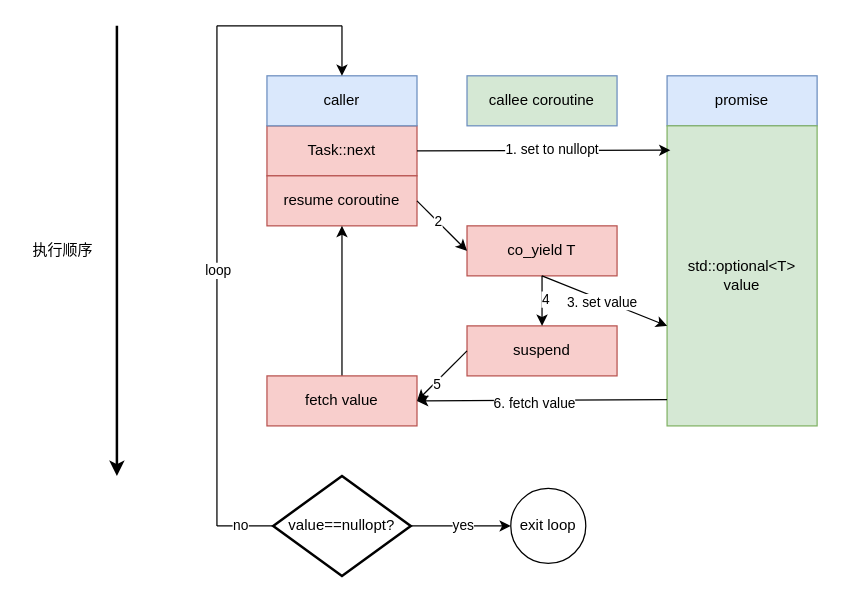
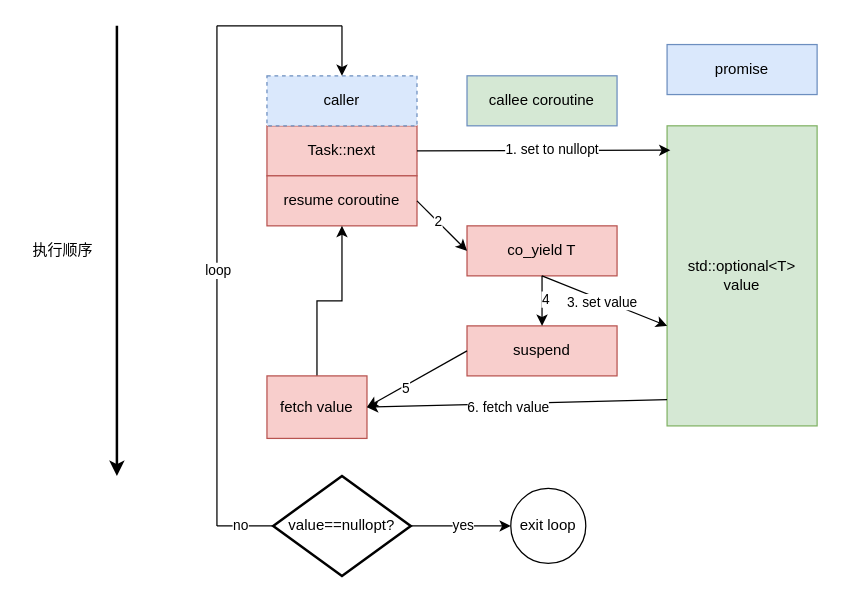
  <mxCell id="0" />
  <mxCell id="1" parent="0" />
- <mxCell id="2" value="promise" style="rounded=0;whiteSpace=wrap;html=1;fillColor=#dae8fc;strokeColor=#6c8ebf;" vertex="1" parent="1"><mxGeometry x="533" width="120" height="40" as="geometry" y="60" /></mxCell>
+ <mxCell id="2" value="promise" style="rounded=0;whiteSpace=wrap;html=1;fillColor=#dae8fc;strokeColor=#6c8ebf;" vertex="1" parent="1"><mxGeometry x="533" y="35" width="120" height="40" as="geometry" /></mxCell>
  <mxCell id="3" value="std::optional&amp;lt;T&amp;gt; value" style="rounded=0;whiteSpace=wrap;html=1;fillColor=#d5e8d4;strokeColor=#82b366;" vertex="1" parent="1"><mxGeometry x="533" y="100" width="120" height="240" as="geometry" /></mxCell>
  <mxCell id="4" value="Task::next" style="rounded=0;whiteSpace=wrap;html=1;fillColor=#f8cecc;strokeColor=#b85450;" vertex="1" parent="1"><mxGeometry x="213" y="100" width="120" height="40" as="geometry" /></mxCell>
- <mxCell id="5" value="caller" style="rounded=0;whiteSpace=wrap;html=1;fillColor=#dae8fc;strokeColor=#6c8ebf;" vertex="1" parent="1"><mxGeometry x="213" width="120" height="40" as="geometry" y="60" /></mxCell>
+ <mxCell id="5" value="caller" style="rounded=0;whiteSpace=wrap;html=1;fillColor=#dae8fc;strokeColor=#6c8ebf;dashed=1;" vertex="1" parent="1"><mxGeometry x="213" width="120" height="40" as="geometry" y="60" /></mxCell>
  <mxCell id="6" value="callee coroutine" style="rounded=0;whiteSpace=wrap;html=1;fillColor=#d5e8d4;strokeColor=#6c8ebf;" vertex="1" parent="1"><mxGeometry x="373" width="120" height="40" as="geometry" y="60" /></mxCell>
  <mxCell id="7" value="co_yield T" style="rounded=0;whiteSpace=wrap;html=1;fillColor=#f8cecc;strokeColor=#b85450;" vertex="1" parent="1"><mxGeometry x="373" y="180" width="120" height="40" as="geometry" /></mxCell>
  <mxCell id="8" value="" style="endArrow=classic;html=1;rounded=0;exitX=1;exitY=0.5;exitDx=0;exitDy=0;entryX=0.022;entryY=0.081;entryDx=0;entryDy=0;entryPerimeter=0;" edge="1" parent="1" source="4" target="3"><mxGeometry width="50" height="50" relative="1" as="geometry"><mxPoint x="373" y="280" as="sourcePoint" /><mxPoint x="423" y="230" as="targetPoint" /></mxGeometry></mxCell>
  <mxCell id="9" value="1. set to nullopt" style="edgeLabel;html=1;align=center;verticalAlign=middle;resizable=0;points=[];" vertex="1" connectable="0" parent="8"><mxGeometry x="0.07" y="1" relative="1" as="geometry"><mxPoint as="offset" /></mxGeometry></mxCell>
  <mxCell id="10" value="resume coroutine" style="rounded=0;whiteSpace=wrap;html=1;fillColor=#f8cecc;strokeColor=#b85450;" vertex="1" parent="1"><mxGeometry x="213" y="140" width="120" height="40" as="geometry" /></mxCell>
  <mxCell id="11" value="" style="endArrow=classic;html=1;rounded=0;exitX=1;exitY=0.5;exitDx=0;exitDy=0;entryX=0;entryY=0.5;entryDx=0;entryDy=0;" edge="1" parent="1" source="10" target="7"><mxGeometry width="50" height="50" relative="1" as="geometry"><mxPoint x="373" y="280" as="sourcePoint" /><mxPoint x="423" y="230" as="targetPoint" /></mxGeometry></mxCell>
  <mxCell id="12" value="2" style="edgeLabel;html=1;align=center;verticalAlign=middle;resizable=0;points=[];" vertex="1" connectable="0" parent="11"><mxGeometry x="-0.2" relative="1" as="geometry"><mxPoint as="offset" /></mxGeometry></mxCell>
  <mxCell id="13" value="" style="endArrow=classic;html=1;rounded=0;exitX=0.5;exitY=1;exitDx=0;exitDy=0;entryX=0.001;entryY=0.667;entryDx=0;entryDy=0;entryPerimeter=0;" edge="1" parent="1" source="7" target="3"><mxGeometry width="50" height="50" relative="1" as="geometry"><mxPoint x="373" y="280" as="sourcePoint" /><mxPoint x="443" y="300" as="targetPoint" /></mxGeometry></mxCell>
  <mxCell id="14" value="3. set value" style="edgeLabel;html=1;align=center;verticalAlign=middle;resizable=0;points=[];" vertex="1" connectable="0" parent="13"><mxGeometry x="-0.048" y="-2" relative="1" as="geometry"><mxPoint x="1" as="offset" /></mxGeometry></mxCell>
  <mxCell id="15" value="suspend" style="rounded=0;whiteSpace=wrap;html=1;fillColor=#f8cecc;strokeColor=#b85450;" vertex="1" parent="1"><mxGeometry x="373" y="260" width="120" height="40" as="geometry" /></mxCell>
  <mxCell id="16" value="" style="endArrow=classic;html=1;rounded=0;entryX=0.5;entryY=0;entryDx=0;entryDy=0;exitX=0.5;exitY=1;exitDx=0;exitDy=0;" edge="1" parent="1" source="7" target="15"><mxGeometry width="50" height="50" relative="1" as="geometry"><mxPoint x="533" y="261" as="sourcePoint" /><mxPoint x="423" y="250" as="targetPoint" /></mxGeometry></mxCell>
  <mxCell id="17" value="4" style="edgeLabel;html=1;align=center;verticalAlign=middle;resizable=0;points=[];" vertex="1" connectable="0" parent="16"><mxGeometry x="-0.086" y="2" relative="1" as="geometry"><mxPoint as="offset" /></mxGeometry></mxCell>
  <mxCell id="18" value="" style="edgeStyle=orthogonalEdgeStyle;rounded=0;orthogonalLoop=1;jettySize=auto;html=1;" edge="1" parent="1" source="19" target="10"><mxGeometry relative="1" as="geometry" /></mxCell>
- <mxCell id="19" value="fetch value" style="rounded=0;whiteSpace=wrap;html=1;fillColor=#f8cecc;strokeColor=#b85450;" vertex="1" parent="1"><mxGeometry x="213" y="300" width="120" height="40" as="geometry" /></mxCell>
+ <mxCell id="19" value="fetch value" style="rounded=0;whiteSpace=wrap;html=1;fillColor=#f8cecc;strokeColor=#b85450;" vertex="1" parent="1"><mxGeometry x="213" y="300" width="80" height="50" as="geometry" /></mxCell>
  <mxCell id="20" value="" style="endArrow=classic;html=1;rounded=0;exitX=0;exitY=0.5;exitDx=0;exitDy=0;entryX=1;entryY=0.5;entryDx=0;entryDy=0;" edge="1" parent="1" source="15" target="19"><mxGeometry width="50" height="50" relative="1" as="geometry"><mxPoint x="323" y="290" as="sourcePoint" /><mxPoint x="373" y="240" as="targetPoint" /></mxGeometry></mxCell>
  <mxCell id="21" value="5" style="edgeLabel;html=1;align=center;verticalAlign=middle;resizable=0;points=[];" vertex="1" connectable="0" parent="20"><mxGeometry x="0.25" y="1" relative="1" as="geometry"><mxPoint y="1" as="offset" /></mxGeometry></mxCell>
  <mxCell id="22" value="" style="endArrow=classic;html=1;rounded=0;entryX=1;entryY=0.5;entryDx=0;entryDy=0;" edge="1" parent="1" target="19"><mxGeometry width="50" height="50" relative="1" as="geometry"><mxPoint x="533" y="319" as="sourcePoint" /><mxPoint x="373" y="240" as="targetPoint" /></mxGeometry></mxCell>
  <mxCell id="23" value="6. fetch value" style="edgeLabel;html=1;align=center;verticalAlign=middle;resizable=0;points=[];" vertex="1" connectable="0" parent="22"><mxGeometry x="0.069" y="2" relative="1" as="geometry"><mxPoint as="offset" /></mxGeometry></mxCell>
  <mxCell id="24" value="" style="endArrow=none;html=1;rounded=0;" edge="1" parent="1"><mxGeometry width="50" height="50" relative="1" as="geometry"><mxPoint x="173" y="420" as="sourcePoint" /><mxPoint x="173" y="20" as="targetPoint" /></mxGeometry></mxCell>
  <mxCell id="25" value="loop" style="edgeLabel;html=1;align=center;verticalAlign=middle;resizable=0;points=[];" vertex="1" connectable="0" parent="24"><mxGeometry x="0.027" relative="1" as="geometry"><mxPoint as="offset" /></mxGeometry></mxCell>
  <mxCell id="26" value="" style="endArrow=none;html=1;rounded=0;" edge="1" parent="1"><mxGeometry width="50" height="50" relative="1" as="geometry"><mxPoint x="173" y="20" as="sourcePoint" /><mxPoint x="273" y="20" as="targetPoint" /></mxGeometry></mxCell>
  <mxCell id="27" value="" style="endArrow=classic;html=1;rounded=0;entryX=0.5;entryY=0;entryDx=0;entryDy=0;" edge="1" parent="1" target="5"><mxGeometry width="50" height="50" relative="1" as="geometry"><mxPoint x="273" y="20" as="sourcePoint" /><mxPoint x="363" y="140" as="targetPoint" /></mxGeometry></mxCell>
  <mxCell id="28" value="" style="endArrow=classic;html=1;rounded=0;strokeWidth=2;" edge="1" parent="1"><mxGeometry width="50" height="50" relative="1" as="geometry"><mxPoint x="93" y="20" as="sourcePoint" /><mxPoint x="93" y="380" as="targetPoint" /></mxGeometry></mxCell>
  <mxCell id="29" value="执行顺序" style="text;html=1;align=center;verticalAlign=middle;whiteSpace=wrap;rounded=0;" vertex="1" parent="1"><mxGeometry x="20" y="185" width="60" height="30" as="geometry" /></mxCell>
  <mxCell id="30" value="" style="edgeStyle=orthogonalEdgeStyle;rounded=0;orthogonalLoop=1;jettySize=auto;html=1;" edge="1" parent="1" source="32" target="35"><mxGeometry relative="1" as="geometry" /></mxCell>
  <mxCell id="31" value="yes" style="edgeLabel;html=1;align=center;verticalAlign=middle;resizable=0;points=[];" vertex="1" connectable="0" parent="30"><mxGeometry x="0.022" y="1" relative="1" as="geometry"><mxPoint as="offset" /></mxGeometry></mxCell>
  <mxCell id="32" value="value==nullopt?" style="strokeWidth=2;html=1;shape=mxgraph.flowchart.decision;whiteSpace=wrap;" vertex="1" parent="1"><mxGeometry x="218" y="380" width="110" height="80" as="geometry" /></mxCell>
  <mxCell id="33" value="" style="endArrow=none;html=1;rounded=0;entryX=0;entryY=0.5;entryDx=0;entryDy=0;entryPerimeter=0;" edge="1" parent="1" target="32"><mxGeometry width="50" height="50" relative="1" as="geometry"><mxPoint x="173" y="420" as="sourcePoint" /><mxPoint x="403" y="280" as="targetPoint" /></mxGeometry></mxCell>
  <mxCell id="34" value="no" style="edgeLabel;html=1;align=center;verticalAlign=middle;resizable=0;points=[];" vertex="1" connectable="0" parent="33"><mxGeometry x="-0.2" y="1" relative="1" as="geometry"><mxPoint as="offset" /></mxGeometry></mxCell>
  <mxCell id="35" value="exit loop" style="ellipse;whiteSpace=wrap;html=1;aspect=fixed;" vertex="1" parent="1"><mxGeometry x="408" y="390" width="60" height="60" as="geometry" /></mxCell>
